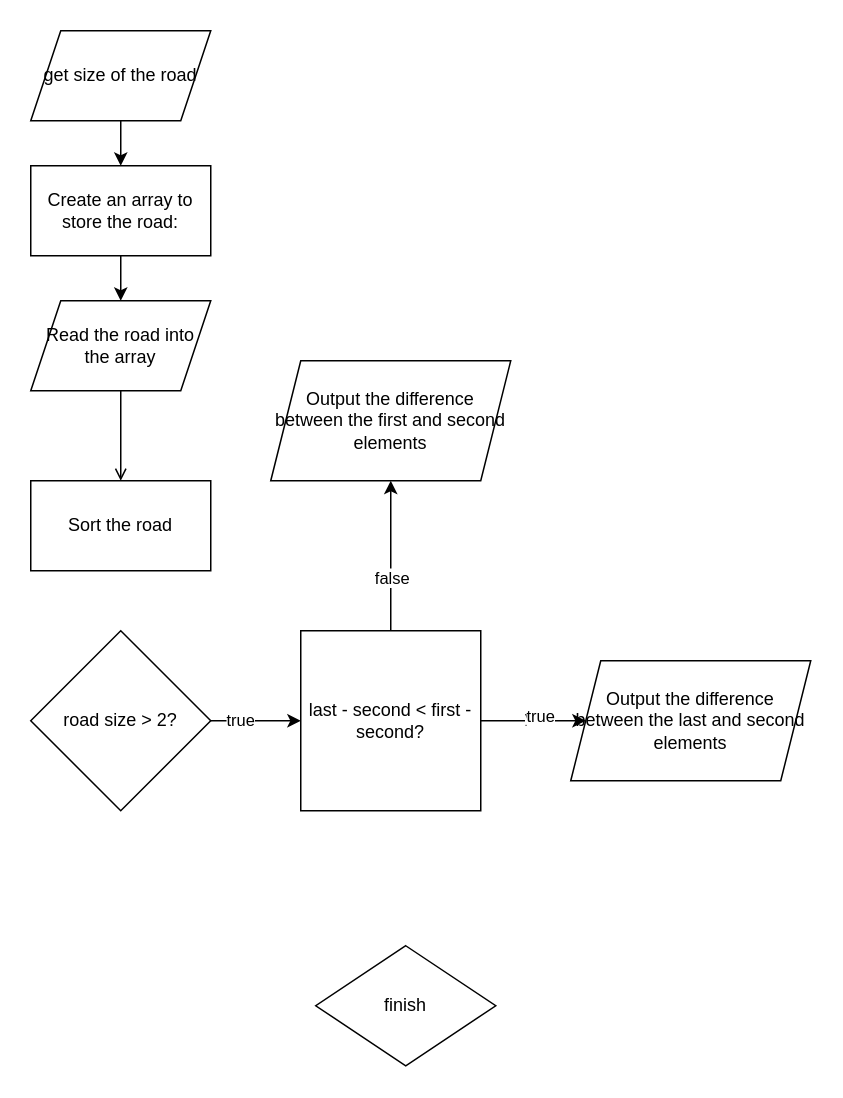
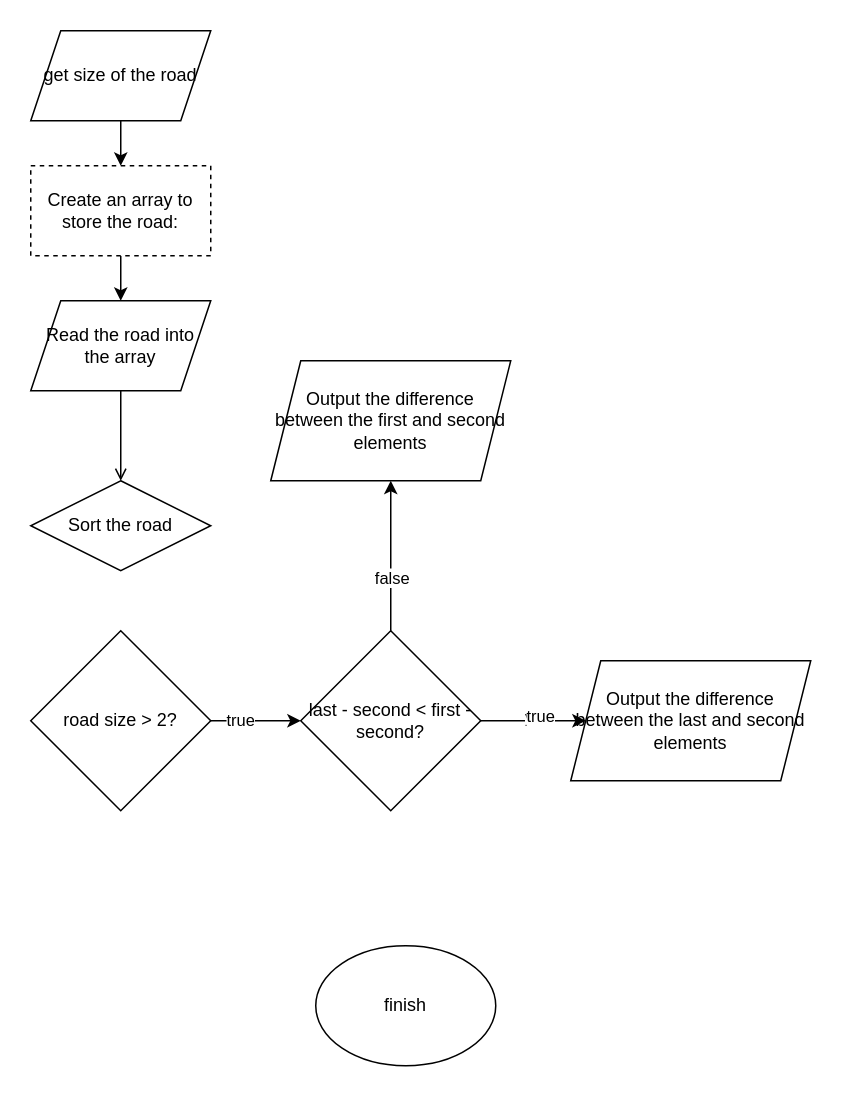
  <mxCell id="0" />
  <mxCell id="1" parent="0" />
- <mxCell id="2" value="finish" style="rhombus;whiteSpace=wrap;html=1;" parent="1" vertex="1"><mxGeometry x="210" y="630" width="120" height="80" as="geometry" /></mxCell>
+ <mxCell id="2" value="finish" style="ellipse;whiteSpace=wrap;html=1;" parent="1" vertex="1"><mxGeometry x="210" y="630" width="120" height="80" as="geometry" /></mxCell>
  <mxCell id="3" value="" style="edgeStyle=orthogonalEdgeStyle;rounded=0;orthogonalLoop=1;jettySize=auto;html=1;" parent="1" source="4" target="6" edge="1"><mxGeometry relative="1" as="geometry" /></mxCell>
  <mxCell id="4" value="get size of the road" style="shape=parallelogram;perimeter=parallelogramPerimeter;whiteSpace=wrap;html=1;fixedSize=1;" parent="1" vertex="1"><mxGeometry x="20" y="20" width="120" height="60" as="geometry" /></mxCell>
  <mxCell id="5" value="" style="edgeStyle=orthogonalEdgeStyle;rounded=0;orthogonalLoop=1;jettySize=auto;html=1;" parent="1" source="6" target="9" edge="1"><mxGeometry relative="1" as="geometry" /></mxCell>
- <mxCell id="6" value="Create an array to store the road:" style="whiteSpace=wrap;html=1;" parent="1" vertex="1"><mxGeometry x="20" y="110" width="120" height="60" as="geometry" /></mxCell>
- <mxCell id="7" value="Sort the road" style="whiteSpace=wrap;html=1;" parent="1" vertex="1"><mxGeometry x="20" y="320" width="120" height="60" as="geometry" /></mxCell>
+ <mxCell id="6" value="Create an array to store the road:" style="whiteSpace=wrap;html=1;dashed=1;" parent="1" vertex="1"><mxGeometry x="20" y="110" width="120" height="60" as="geometry" /></mxCell>
+ <mxCell id="7" value="Sort the road" style="rhombus;whiteSpace=wrap;html=1;" parent="1" vertex="1"><mxGeometry x="20" y="320" width="120" height="60" as="geometry" /></mxCell>
  <mxCell id="8" value="" style="edgeStyle=orthogonalEdgeStyle;rounded=0;orthogonalLoop=1;jettySize=auto;html=1;endArrow=open;" edge="1" parent="1" source="9" target="7"><mxGeometry relative="1" as="geometry" /></mxCell>
  <mxCell id="9" value="Read the road into the array" style="shape=parallelogram;perimeter=parallelogramPerimeter;whiteSpace=wrap;html=1;fixedSize=1;" parent="1" vertex="1"><mxGeometry x="20" y="200" width="120" height="60" as="geometry" /></mxCell>
  <mxCell id="10" value="" style="edgeStyle=orthogonalEdgeStyle;rounded=0;orthogonalLoop=1;jettySize=auto;html=1;" edge="1" parent="1" source="12" target="18"><mxGeometry relative="1" as="geometry" /></mxCell>
  <mxCell id="11" value="true" style="edgeLabel;html=1;align=center;verticalAlign=middle;resizable=0;points=[];" vertex="1" connectable="0" parent="10"><mxGeometry x="-0.354" y="1" relative="1" as="geometry"><mxPoint as="offset" /></mxGeometry></mxCell>
  <mxCell id="12" value="road size &amp;gt; 2?" style="rhombus;whiteSpace=wrap;html=1;" vertex="1" parent="1"><mxGeometry x="20" y="420" width="120" height="120" as="geometry" /></mxCell>
  <mxCell id="13" value="" style="edgeStyle=orthogonalEdgeStyle;rounded=0;orthogonalLoop=1;jettySize=auto;html=1;" edge="1" parent="1" source="18" target="19"><mxGeometry relative="1" as="geometry" /></mxCell>
  <mxCell id="14" value="yes" style="edgeLabel;html=1;align=center;verticalAlign=middle;resizable=0;points=[];" vertex="1" connectable="0" parent="13"><mxGeometry x="0.06" y="3" relative="1" as="geometry"><mxPoint as="offset" /></mxGeometry></mxCell>
  <mxCell id="15" value="true" style="edgeLabel;html=1;align=center;verticalAlign=middle;resizable=0;points=[];" vertex="1" connectable="0" parent="13"><mxGeometry x="0.114" y="4" relative="1" as="geometry"><mxPoint as="offset" /></mxGeometry></mxCell>
  <mxCell id="16" value="" style="edgeStyle=orthogonalEdgeStyle;rounded=0;orthogonalLoop=1;jettySize=auto;html=1;" edge="1" parent="1" source="18" target="20"><mxGeometry relative="1" as="geometry" /></mxCell>
  <mxCell id="17" value="false" style="edgeLabel;html=1;align=center;verticalAlign=middle;resizable=0;points=[];" vertex="1" connectable="0" parent="16"><mxGeometry x="-0.143" y="-2" relative="1" as="geometry"><mxPoint x="-2" y="7" as="offset" /></mxGeometry></mxCell>
- <mxCell id="18" value="last - second &amp;lt; first - second?" style="whiteSpace=wrap;html=1;rounded=0;" vertex="1" parent="1"><mxGeometry x="200" y="420" width="120" height="120" as="geometry" /></mxCell>
+ <mxCell id="18" value="last - second &amp;lt; first - second?" style="rhombus;whiteSpace=wrap;html=1;" vertex="1" parent="1"><mxGeometry x="200" y="420" width="120" height="120" as="geometry" /></mxCell>
  <mxCell id="19" value="Output the difference between the last and second elements" style="shape=parallelogram;perimeter=parallelogramPerimeter;whiteSpace=wrap;html=1;fixedSize=1;" vertex="1" parent="1"><mxGeometry x="380" y="440" width="160" height="80" as="geometry" /></mxCell>
  <mxCell id="20" value="Output the difference between the first and second elements" style="shape=parallelogram;perimeter=parallelogramPerimeter;whiteSpace=wrap;html=1;fixedSize=1;" vertex="1" parent="1"><mxGeometry x="180" y="240" width="160" height="80" as="geometry" /></mxCell>
